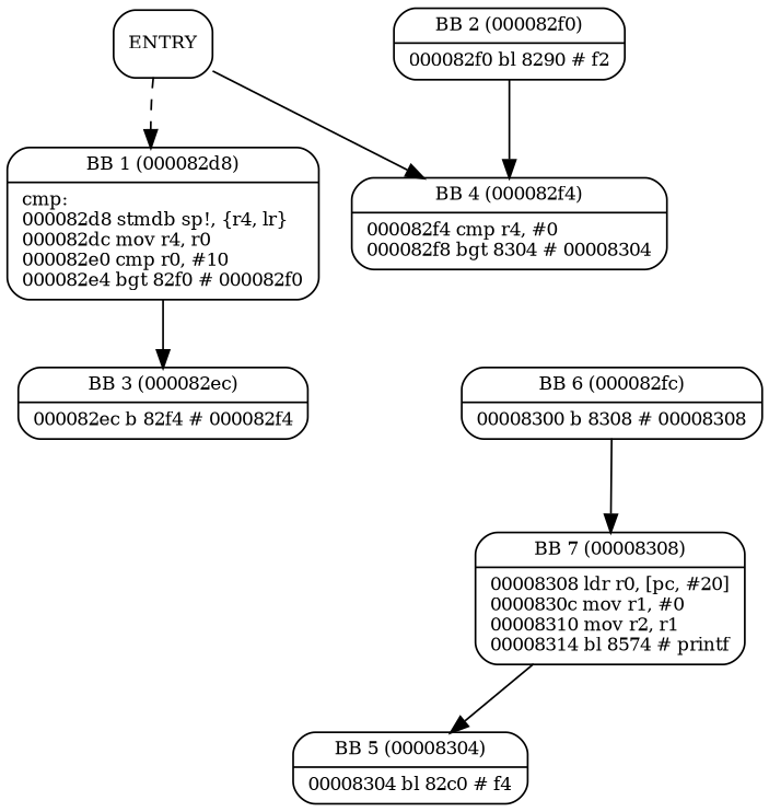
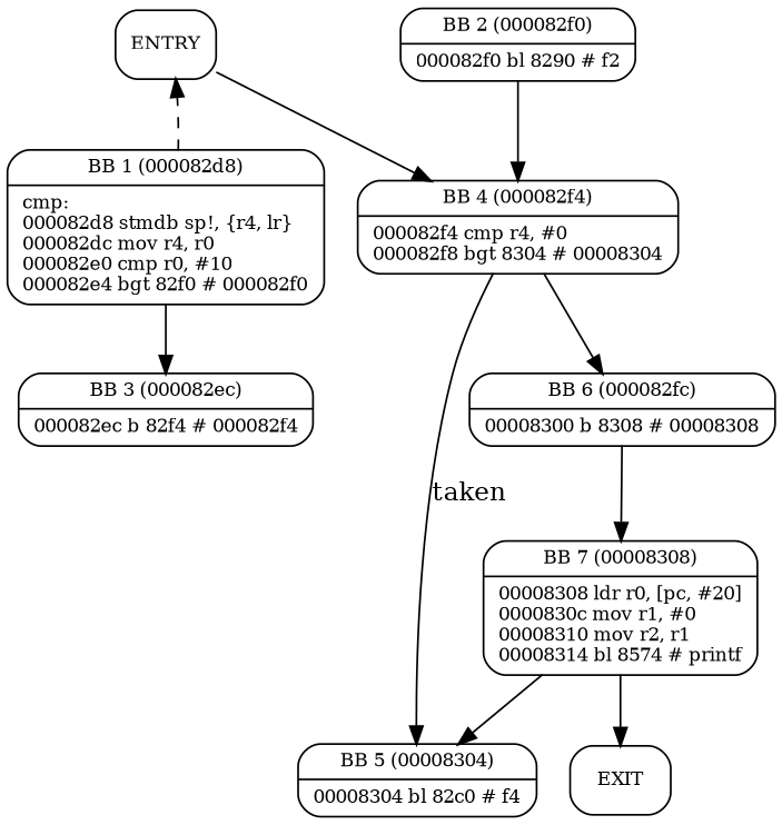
  digraph {
    node [fontsize=10 labeljust=l shape=Mrecord]
    edge [weight=4]
    n1 [label=ENTRY]
    n2 [label="{BB 1 (000082d8) | cmp:\l000082d8    stmdb sp!, \{r4, lr\}\l000082dc    mov r4, r0\l000082e0    cmp r0, #10\l000082e4    bgt 82f0    # 000082f0\l }"]
    n3 [label="{BB 4 (000082f4) | 000082f4    cmp r4, #0\l000082f8    bgt 8304    # 00008304\l }"]
    n4 [label="{BB 3 (000082ec) | 000082ec    b 82f4    # 000082f4\l }"]
    n5 [label="{BB 2 (000082f0) | 000082f0    bl 8290    # f2\l }"]
    n6 [label="{BB 5 (00008304) | 00008304    bl 82c0    # f4\l }"]
    n7 [label="{BB 6 (000082fc) | 00008300    b 8308    # 00008308\l }"]
    n8 [label="{BB 7 (00008308) | 00008308    ldr r0, [pc, #20]\l0000830c    mov r1, #0\l00008310    mov r2, r1\l00008314    bl 8574    # printf\l }"]
-   n1 -> n2 [style=dashed]
+   n9 [label=EXIT]
+   n2 -> n1 [style=dashed]
    n1 -> n3
    n2 -> n4
+   n3 -> n6 [label=taken]
+   n3 -> n7
    n5 -> n3
    n7 -> n8
    n8 -> n6
+   n8 -> n9
  }
